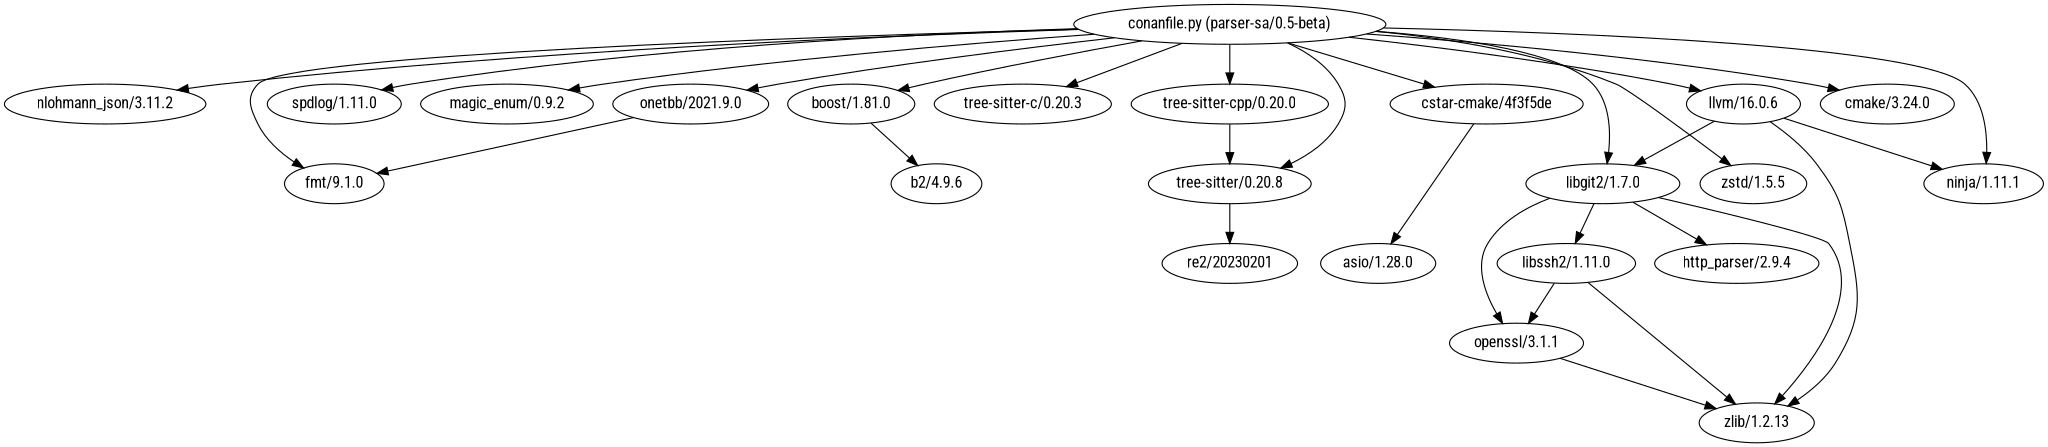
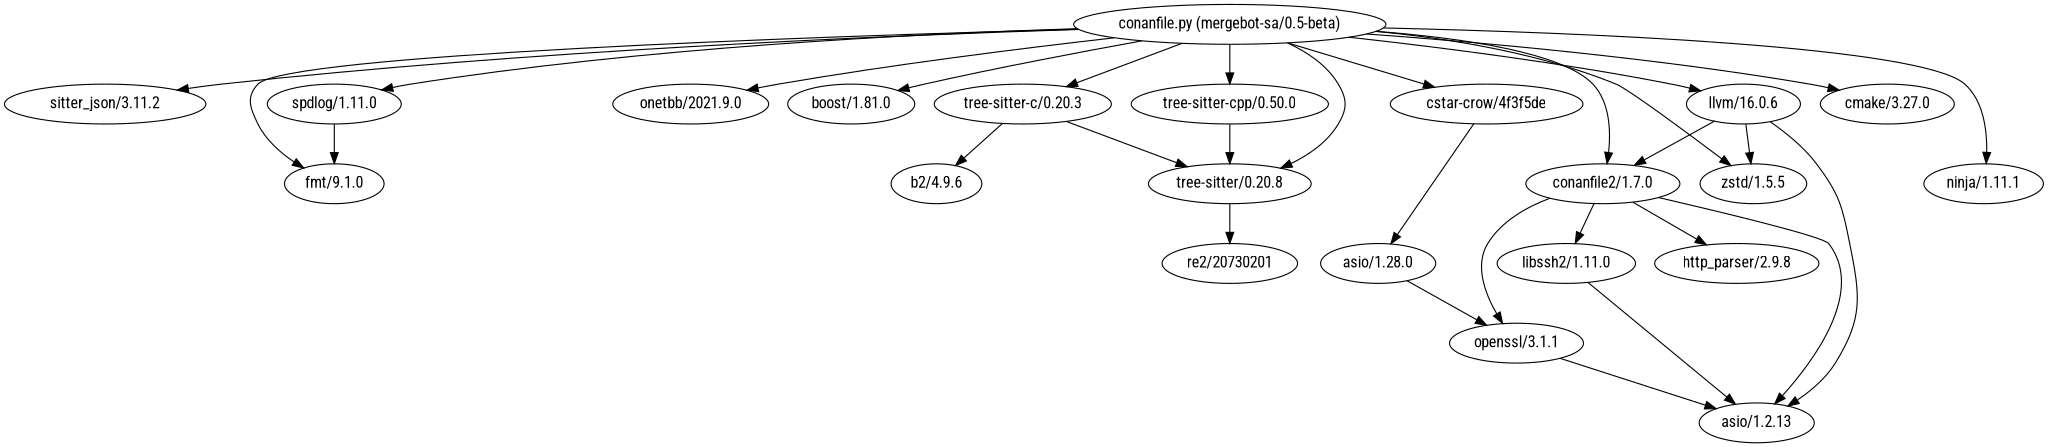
  digraph {
    fontname="Roboto Condensed"
    node [fontname="Roboto Condensed"]
    edge [fontname="Roboto Condensed"]
-   "conanfile.py (mergebot-sa/0.5-beta)" [label="conanfile.py (parser-sa/0.5-beta)"]
-   "nlohmann_json/3.11.2"
+   "conanfile.py (mergebot-sa/0.5-beta)"
+   "nlohmann_json/3.11.2" [label="sitter_json/3.11.2"]
    "fmt/9.1.0"
    "spdlog/1.11.0"
-   "magic_enum/0.9.2"
    "onetbb/2021.9.0"
    "boost/1.81.0"
    "tree-sitter/0.20.8"
    "tree-sitter-c/0.20.3"
-   "tree-sitter-cpp/0.20.0"
-   "libgit2/1.7.0"
-   "cstar-crow/4f3f5de" [label="cstar-cmake/4f3f5de"]
+   "tree-sitter-cpp/0.20.0" [label="tree-sitter-cpp/0.50.0"]
+   "libgit2/1.7.0" [label="conanfile2/1.7.0"]
+   "cstar-crow/4f3f5de"
    "llvm/16.0.6"
    "zstd/1.5.5"
-   "cmake/3.27.0" [label="cmake/3.24.0"]
+   "cmake/3.27.0"
    "ninja/1.11.1"
    "b2/4.9.6"
-   "re2/20230201"
-   "zlib/1.2.13"
-   "http_parser/2.9.4"
+   "re2/20230201" [label="re2/20730201"]
+   "zlib/1.2.13" [label="asio/1.2.13"]
+   "http_parser/2.9.4" [label="http_parser/2.9.8"]
    "libssh2/1.11.0"
    "openssl/3.1.1"
    "asio/1.28.0"
    "conanfile.py (mergebot-sa/0.5-beta)" -> "nlohmann_json/3.11.2"
    "conanfile.py (mergebot-sa/0.5-beta)" -> "fmt/9.1.0"
    "conanfile.py (mergebot-sa/0.5-beta)" -> "spdlog/1.11.0"
-   "conanfile.py (mergebot-sa/0.5-beta)" -> "magic_enum/0.9.2"
    "conanfile.py (mergebot-sa/0.5-beta)" -> "onetbb/2021.9.0"
    "conanfile.py (mergebot-sa/0.5-beta)" -> "boost/1.81.0"
    "conanfile.py (mergebot-sa/0.5-beta)" -> "tree-sitter/0.20.8"
    "conanfile.py (mergebot-sa/0.5-beta)" -> "tree-sitter-c/0.20.3"
    "conanfile.py (mergebot-sa/0.5-beta)" -> "tree-sitter-cpp/0.20.0"
    "conanfile.py (mergebot-sa/0.5-beta)" -> "libgit2/1.7.0"
    "conanfile.py (mergebot-sa/0.5-beta)" -> "cstar-crow/4f3f5de"
    "conanfile.py (mergebot-sa/0.5-beta)" -> "llvm/16.0.6"
    "conanfile.py (mergebot-sa/0.5-beta)" -> "zstd/1.5.5"
    "conanfile.py (mergebot-sa/0.5-beta)" -> "cmake/3.27.0"
    "conanfile.py (mergebot-sa/0.5-beta)" -> "ninja/1.11.1"
-   "onetbb/2021.9.0" -> "fmt/9.1.0"
-   "boost/1.81.0" -> "b2/4.9.6"
+   "spdlog/1.11.0" -> "fmt/9.1.0"
+   "tree-sitter-c/0.20.3" -> "b2/4.9.6"
    "tree-sitter/0.20.8" -> "re2/20230201"
+   "tree-sitter-c/0.20.3" -> "tree-sitter/0.20.8"
    "tree-sitter-cpp/0.20.0" -> "tree-sitter/0.20.8"
    "libgit2/1.7.0" -> "zlib/1.2.13"
    "libgit2/1.7.0" -> "http_parser/2.9.4"
    "libgit2/1.7.0" -> "libssh2/1.11.0"
    "libgit2/1.7.0" -> "openssl/3.1.1"
    "cstar-crow/4f3f5de" -> "asio/1.28.0"
    "llvm/16.0.6" -> "libgit2/1.7.0"
-   "llvm/16.0.6" -> "ninja/1.11.1"
+   "llvm/16.0.6" -> "zstd/1.5.5"
    "llvm/16.0.6" -> "zlib/1.2.13"
    "libssh2/1.11.0" -> "zlib/1.2.13"
-   "libssh2/1.11.0" -> "openssl/3.1.1"
+   "asio/1.28.0" -> "openssl/3.1.1"
    "openssl/3.1.1" -> "zlib/1.2.13"
  }
